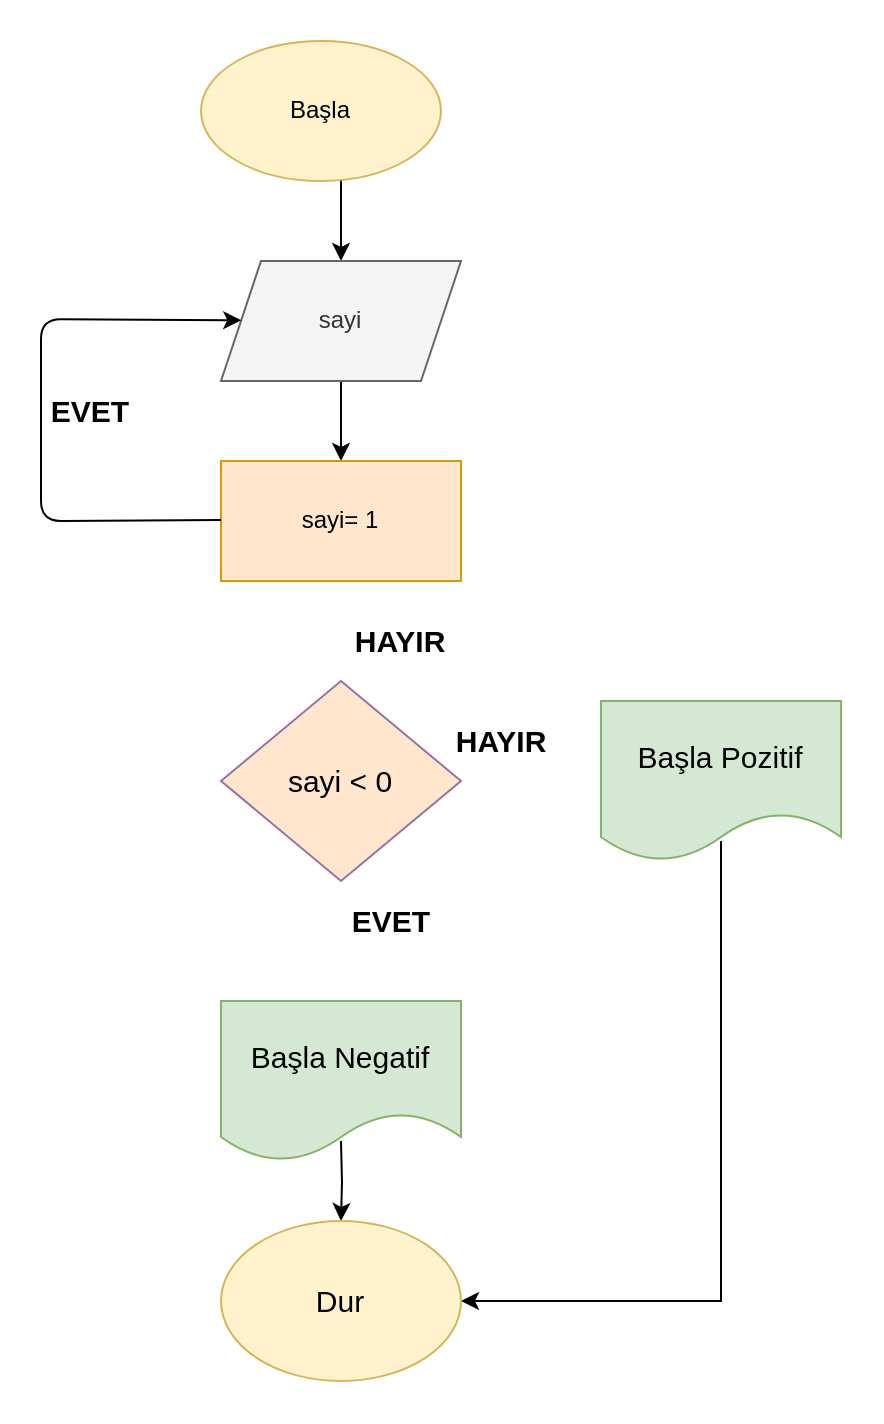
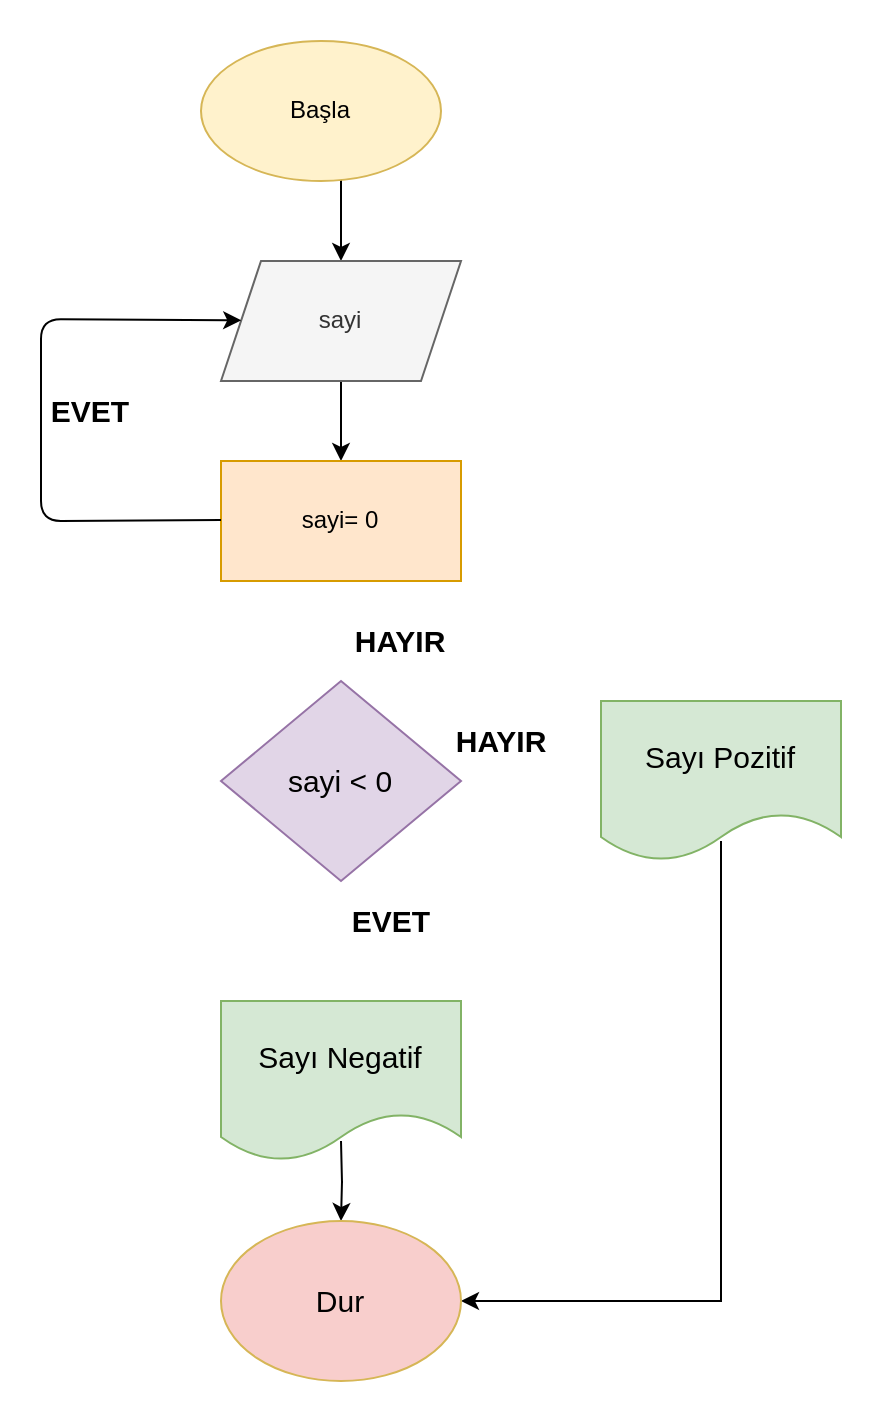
  <mxCell id="0" />
  <mxCell id="1" parent="0" />
  <mxCell id="2" value="" style="edgeStyle=orthogonalEdgeStyle;rounded=0;orthogonalLoop=1;jettySize=auto;html=1;" edge="1" parent="1" source="3"><mxGeometry relative="1" as="geometry"><mxPoint x="170" y="130" as="targetPoint" /><Array as="points"><mxPoint x="170" y="100" /><mxPoint x="170" y="100" /></Array></mxGeometry></mxCell>
  <mxCell id="3" value="Başla" style="ellipse;whiteSpace=wrap;html=1;fillColor=#fff2cc;strokeColor=#d6b656;" vertex="1" parent="1"><mxGeometry x="100" y="20" width="120" height="70" as="geometry" /></mxCell>
  <mxCell id="4" value="" style="edgeStyle=orthogonalEdgeStyle;rounded=0;orthogonalLoop=1;jettySize=auto;html=1;" edge="1" parent="1" source="5"><mxGeometry relative="1" as="geometry"><mxPoint x="170" y="230" as="targetPoint" /><Array as="points"><mxPoint x="170" y="220" /><mxPoint x="170" y="220" /></Array></mxGeometry></mxCell>
  <mxCell id="5" value="sayi" style="shape=parallelogram;perimeter=parallelogramPerimeter;whiteSpace=wrap;html=1;fixedSize=1;fillColor=#f5f5f5;strokeColor=#666666;fontColor=#333333;" vertex="1" parent="1"><mxGeometry x="110" y="130" width="120" height="60" as="geometry" /></mxCell>
- <mxCell id="6" value="sayi= 1" style="whiteSpace=wrap;html=1;fillColor=#ffe6cc;strokeColor=#d79b00;" vertex="1" parent="1"><mxGeometry x="110" y="230" width="120" height="60" as="geometry" /></mxCell>
+ <mxCell id="6" value="sayi= 0" style="whiteSpace=wrap;html=1;fillColor=#ffe6cc;strokeColor=#d79b00;" vertex="1" parent="1"><mxGeometry x="110" y="230" width="120" height="60" as="geometry" /></mxCell>
  <mxCell id="7" value="" style="endArrow=classic;html=1;" edge="1" parent="1" target="5"><mxGeometry width="50" height="50" relative="1" as="geometry"><mxPoint x="110" y="259.5" as="sourcePoint" /><mxPoint x="90" y="160" as="targetPoint" /><Array as="points"><mxPoint x="20" y="260" /><mxPoint x="20" y="159" /></Array></mxGeometry></mxCell>
  <mxCell id="8" value="EVET" style="text;html=1;strokeColor=none;fillColor=none;align=center;verticalAlign=middle;whiteSpace=wrap;rounded=0;rotation=0;fontStyle=1;fontSize=15;" vertex="1" parent="1"><mxGeometry x="30" y="185" width="30" height="40" as="geometry" /></mxCell>
  <mxCell id="9" style="edgeStyle=orthogonalEdgeStyle;rounded=0;orthogonalLoop=1;jettySize=auto;html=1;fontSize=15;" edge="1" parent="1" source="10"><mxGeometry relative="1" as="geometry"><mxPoint x="170" y="340" as="targetPoint" /><Array as="points"><mxPoint x="170" y="340" /><mxPoint x="170" y="340" /></Array></mxGeometry></mxCell>
- <mxCell id="10" value="sayi &amp;lt; 0" style="rhombus;whiteSpace=wrap;html=1;fontSize=15;fillColor=#ffe6cc;strokeColor=#9673a6;" vertex="1" parent="1"><mxGeometry x="110" y="340" width="120" height="100" as="geometry" /></mxCell>
+ <mxCell id="10" value="sayi &amp;lt; 0" style="rhombus;whiteSpace=wrap;html=1;fontSize=15;fillColor=#e1d5e7;strokeColor=#9673a6;" vertex="1" parent="1"><mxGeometry x="110" y="340" width="120" height="100" as="geometry" /></mxCell>
  <mxCell id="11" style="edgeStyle=orthogonalEdgeStyle;rounded=0;orthogonalLoop=1;jettySize=auto;html=1;fontSize=15;verticalAlign=top;" edge="1" parent="1" target="18"><mxGeometry relative="1" as="geometry"><mxPoint x="240" y="640" as="targetPoint" /><mxPoint x="360" y="420" as="sourcePoint" /><Array as="points"><mxPoint x="360" y="650" /></Array></mxGeometry></mxCell>
- <mxCell id="12" value="Başla Pozitif" style="shape=document;whiteSpace=wrap;html=1;boundedLbl=1;fontSize=15;fillColor=#d5e8d4;strokeColor=#82b366;" vertex="1" parent="1"><mxGeometry x="300" y="350" width="120" height="80" as="geometry" /></mxCell>
+ <mxCell id="12" value="Sayı Pozitif" style="shape=document;whiteSpace=wrap;html=1;boundedLbl=1;fontSize=15;fillColor=#d5e8d4;strokeColor=#82b366;" vertex="1" parent="1"><mxGeometry x="300" y="350" width="120" height="80" as="geometry" /></mxCell>
  <mxCell id="13" value="&lt;b&gt;HAYIR&lt;/b&gt;" style="text;html=1;strokeColor=none;fillColor=none;align=center;verticalAlign=middle;whiteSpace=wrap;rounded=0;fontSize=15;" vertex="1" parent="1"><mxGeometry x="180" y="310" width="40" height="20" as="geometry" /></mxCell>
  <mxCell id="14" value="&lt;b&gt;HAYIR&lt;/b&gt;" style="text;html=1;align=center;verticalAlign=middle;resizable=0;points=[];autosize=1;fontSize=15;" vertex="1" parent="1"><mxGeometry x="220" y="360" width="60" height="20" as="geometry" /></mxCell>
  <mxCell id="15" value="" style="edgeStyle=orthogonalEdgeStyle;rounded=0;orthogonalLoop=1;jettySize=auto;html=1;fontSize=15;verticalAlign=bottom;" edge="1" parent="1"><mxGeometry relative="1" as="geometry"><mxPoint x="170" y="570" as="sourcePoint" /><mxPoint x="170" y="610" as="targetPoint" /><Array as="points" /></mxGeometry></mxCell>
- <mxCell id="16" value="Başla Negatif" style="shape=document;whiteSpace=wrap;html=1;boundedLbl=1;fontSize=15;fillColor=#d5e8d4;strokeColor=#82b366;" vertex="1" parent="1"><mxGeometry x="110" y="500" width="120" height="80" as="geometry" /></mxCell>
+ <mxCell id="16" value="Sayı Negatif" style="shape=document;whiteSpace=wrap;html=1;boundedLbl=1;fontSize=15;fillColor=#d5e8d4;strokeColor=#82b366;" vertex="1" parent="1"><mxGeometry x="110" y="500" width="120" height="80" as="geometry" /></mxCell>
  <mxCell id="17" value="&lt;b&gt;EVET&lt;/b&gt;" style="text;html=1;align=center;verticalAlign=middle;resizable=0;points=[];autosize=1;fontSize=15;" vertex="1" parent="1"><mxGeometry x="170" y="450" width="50" height="20" as="geometry" /></mxCell>
- <mxCell id="18" value="Dur" style="ellipse;whiteSpace=wrap;html=1;fontSize=15;fillColor=#fff2cc;strokeColor=#d6b656;" vertex="1" parent="1"><mxGeometry x="110" y="610" width="120" height="80" as="geometry" /></mxCell>
+ <mxCell id="18" value="Dur" style="ellipse;whiteSpace=wrap;html=1;fontSize=15;fillColor=#f8cecc;strokeColor=#d6b656;" vertex="1" parent="1"><mxGeometry x="110" y="610" width="120" height="80" as="geometry" /></mxCell>
